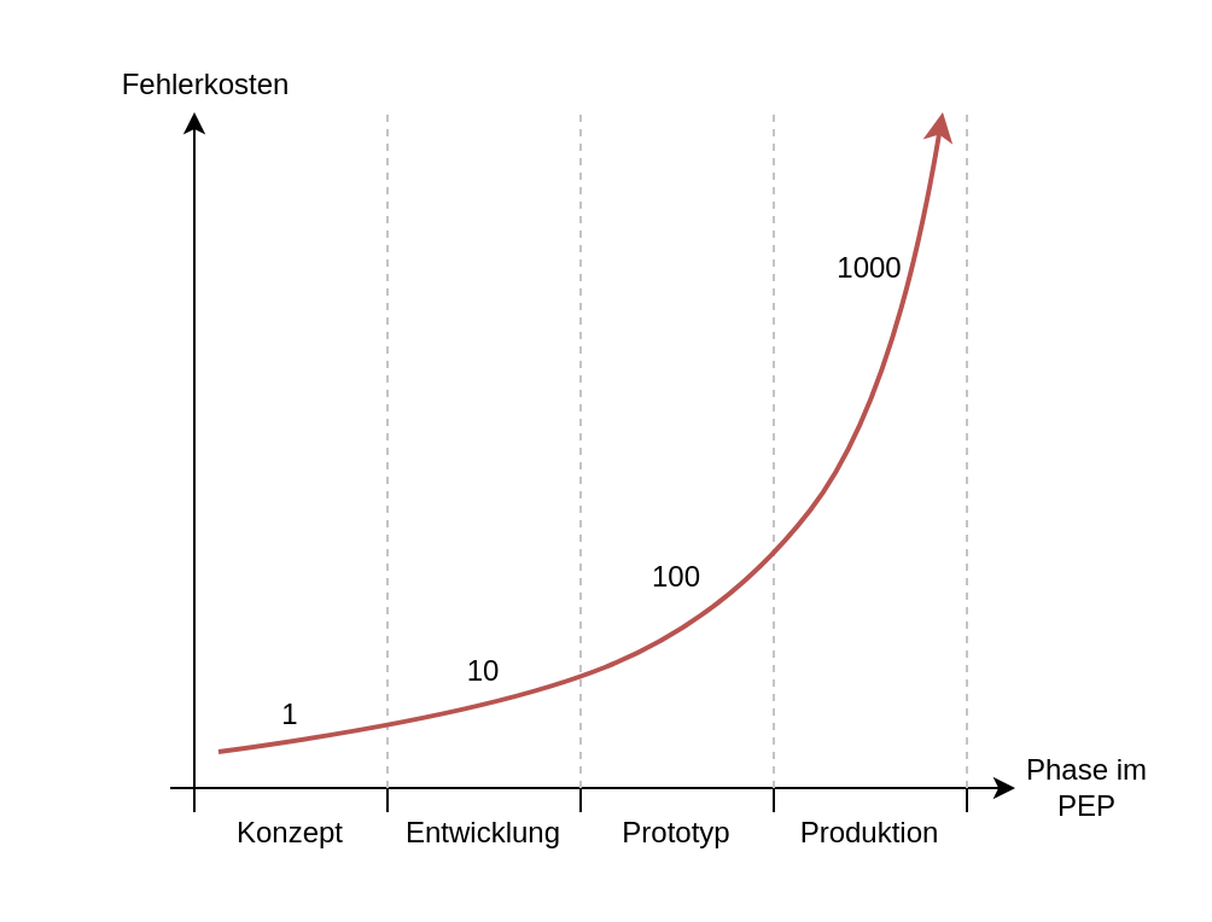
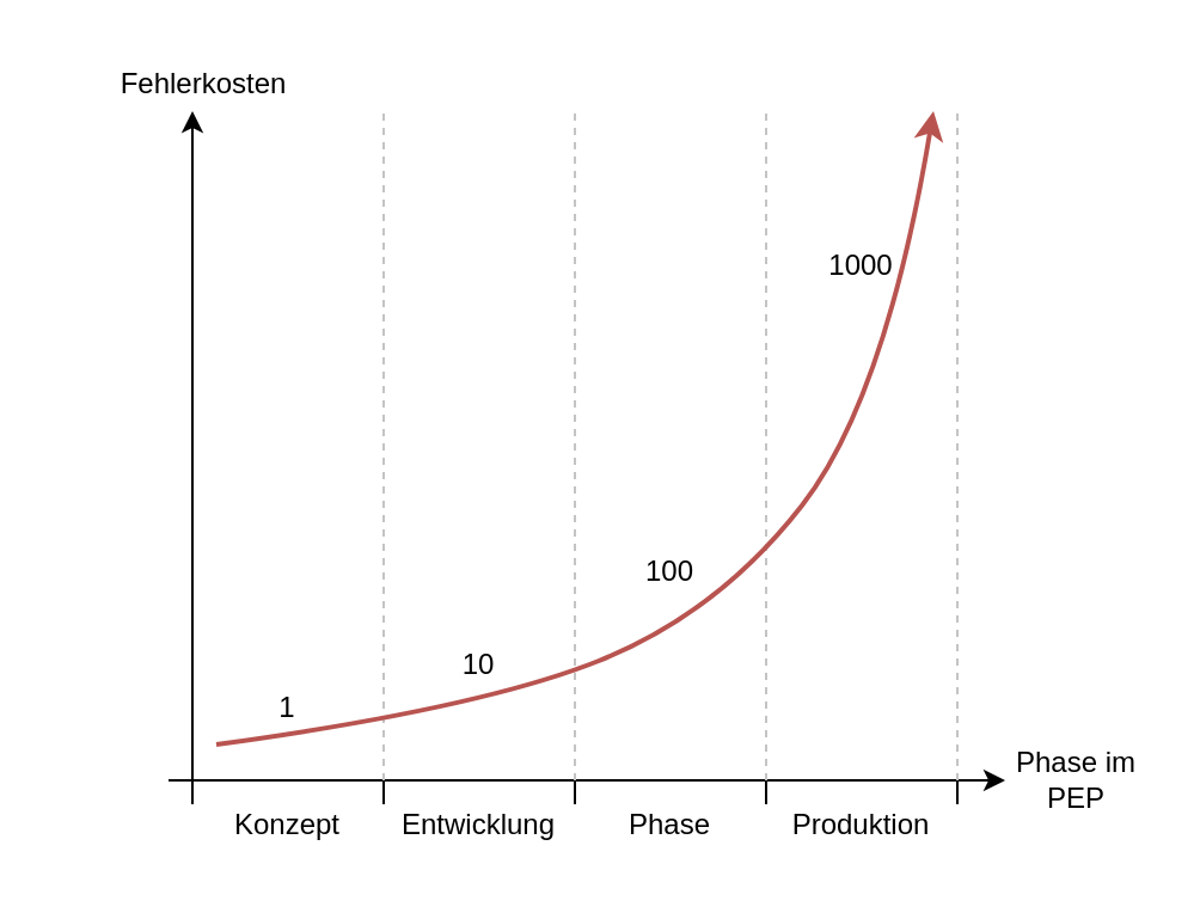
  <mxCell id="0" />
  <mxCell id="1" parent="0" />
  <mxCell id="2" value="" style="endArrow=none;html=1;rounded=0;" parent="1" edge="1"><mxGeometry width="50" height="50" relative="1" as="geometry"><mxPoint x="160" y="336" as="sourcePoint" /><mxPoint x="160" y="326" as="targetPoint" /></mxGeometry></mxCell>
  <mxCell id="3" value="" style="endArrow=classic;html=1;rounded=0;" parent="1" edge="1"><mxGeometry width="50" height="50" relative="1" as="geometry"><mxPoint x="80" y="326" as="sourcePoint" /><mxPoint x="420" y="326" as="targetPoint" /></mxGeometry></mxCell>
  <mxCell id="4" value="" style="endArrow=classic;html=1;rounded=0;" parent="1" edge="1"><mxGeometry width="50" height="50" relative="1" as="geometry"><mxPoint x="80" y="336" as="sourcePoint" /><mxPoint x="80" y="46" as="targetPoint" /></mxGeometry></mxCell>
  <mxCell id="5" value="" style="endArrow=none;html=1;rounded=0;" parent="1" edge="1"><mxGeometry width="50" height="50" relative="1" as="geometry"><mxPoint x="240" y="336" as="sourcePoint" /><mxPoint x="240" y="326" as="targetPoint" /></mxGeometry></mxCell>
  <mxCell id="6" value="Entwicklung" style="text;html=1;align=center;verticalAlign=middle;whiteSpace=wrap;rounded=0;" parent="1" vertex="1"><mxGeometry x="170" y="330" width="60" height="30" as="geometry" /></mxCell>
  <mxCell id="7" value="Konzept" style="text;html=1;align=center;verticalAlign=middle;whiteSpace=wrap;rounded=0;" parent="1" vertex="1"><mxGeometry x="90" y="330" width="60" height="30" as="geometry" /></mxCell>
  <mxCell id="8" value="Phase im PEP" style="text;html=1;align=center;verticalAlign=middle;whiteSpace=wrap;rounded=0;" parent="1" vertex="1"><mxGeometry x="420" y="311" width="60" height="30" as="geometry" /></mxCell>
  <mxCell id="9" value="" style="endArrow=none;html=1;rounded=0;" parent="1" edge="1"><mxGeometry width="50" height="50" relative="1" as="geometry"><mxPoint x="320" y="336" as="sourcePoint" /><mxPoint x="320" y="326" as="targetPoint" /></mxGeometry></mxCell>
  <mxCell id="10" value="" style="endArrow=none;html=1;rounded=0;" parent="1" edge="1"><mxGeometry width="50" height="50" relative="1" as="geometry"><mxPoint x="400" y="336" as="sourcePoint" /><mxPoint x="400" y="326" as="targetPoint" /></mxGeometry></mxCell>
- <mxCell id="11" value="Prototyp" style="text;html=1;align=center;verticalAlign=middle;whiteSpace=wrap;rounded=0;" parent="1" vertex="1"><mxGeometry x="250" y="330" width="60" height="30" as="geometry" /></mxCell>
+ <mxCell id="11" value="Phase" style="text;html=1;align=center;verticalAlign=middle;whiteSpace=wrap;rounded=0;" parent="1" vertex="1"><mxGeometry x="250" y="330" width="60" height="30" as="geometry" /></mxCell>
  <mxCell id="12" value="Fehlerkosten" style="text;html=1;align=center;verticalAlign=middle;whiteSpace=wrap;rounded=0;rotation=0;" parent="1" vertex="1"><mxGeometry x="20" y="20" width="130" height="30" as="geometry" /></mxCell>
  <mxCell id="13" value="" style="endArrow=none;html=1;rounded=0;" parent="1" edge="1"><mxGeometry width="50" height="50" relative="1" as="geometry"><mxPoint x="70" y="326" as="sourcePoint" /><mxPoint x="80" y="326" as="targetPoint" /></mxGeometry></mxCell>
  <mxCell id="14" value="Produktion" style="text;html=1;align=center;verticalAlign=middle;whiteSpace=wrap;rounded=0;" vertex="1" parent="1"><mxGeometry x="330" y="330" width="60" height="30" as="geometry" /></mxCell>
  <mxCell id="15" value="1" style="text;html=1;align=center;verticalAlign=middle;whiteSpace=wrap;rounded=0;rotation=0;" vertex="1" parent="1"><mxGeometry x="100" y="281" width="40" height="30" as="geometry" /></mxCell>
  <mxCell id="16" value="10" style="text;html=1;align=center;verticalAlign=middle;whiteSpace=wrap;rounded=0;rotation=0;" vertex="1" parent="1"><mxGeometry x="180" y="263" width="40" height="30" as="geometry" /></mxCell>
  <mxCell id="17" value="100" style="text;html=1;align=center;verticalAlign=middle;whiteSpace=wrap;rounded=0;rotation=0;" vertex="1" parent="1"><mxGeometry x="260" y="224" width="40" height="30" as="geometry" /></mxCell>
  <mxCell id="18" value="1000" style="text;html=1;align=center;verticalAlign=middle;whiteSpace=wrap;rounded=0;rotation=0;" vertex="1" parent="1"><mxGeometry x="340" y="96" width="40" height="30" as="geometry" /></mxCell>
  <mxCell id="19" value="" style="endArrow=none;dashed=1;html=1;strokeWidth=1;rounded=0;fillColor=#f5f5f5;strokeColor=#C4C4C4;jumpSize=6;" edge="1" parent="1"><mxGeometry width="50" height="50" relative="1" as="geometry"><mxPoint x="160" y="326" as="sourcePoint" /><mxPoint x="160" y="46" as="targetPoint" /></mxGeometry></mxCell>
  <mxCell id="20" value="" style="endArrow=none;dashed=1;html=1;strokeWidth=1;rounded=0;fillColor=#f5f5f5;strokeColor=#C4C4C4;jumpSize=6;" edge="1" parent="1"><mxGeometry width="50" height="50" relative="1" as="geometry"><mxPoint x="240" y="326" as="sourcePoint" /><mxPoint x="240" y="46" as="targetPoint" /></mxGeometry></mxCell>
  <mxCell id="21" value="" style="endArrow=none;dashed=1;html=1;strokeWidth=1;rounded=0;fillColor=#f5f5f5;strokeColor=#C4C4C4;jumpSize=6;" edge="1" parent="1"><mxGeometry width="50" height="50" relative="1" as="geometry"><mxPoint x="320" y="326" as="sourcePoint" /><mxPoint x="320" y="46" as="targetPoint" /></mxGeometry></mxCell>
  <mxCell id="22" value="" style="endArrow=none;dashed=1;html=1;strokeWidth=1;rounded=0;fillColor=#f5f5f5;strokeColor=#C4C4C4;jumpSize=6;" edge="1" parent="1"><mxGeometry width="50" height="50" relative="1" as="geometry"><mxPoint x="400" y="326" as="sourcePoint" /><mxPoint x="400" y="46" as="targetPoint" /></mxGeometry></mxCell>
  <mxCell id="23" value="" style="curved=1;endArrow=classic;html=1;rounded=0;fillColor=#f8cecc;strokeColor=#b85450;strokeWidth=2;" edge="1" parent="1"><mxGeometry width="50" height="50" relative="1" as="geometry"><mxPoint x="90" y="311" as="sourcePoint" /><mxPoint x="390" y="46" as="targetPoint" /><Array as="points"><mxPoint x="200" y="296" /><mxPoint x="300" y="256" /><mxPoint x="370" y="166" /></Array></mxGeometry></mxCell>
